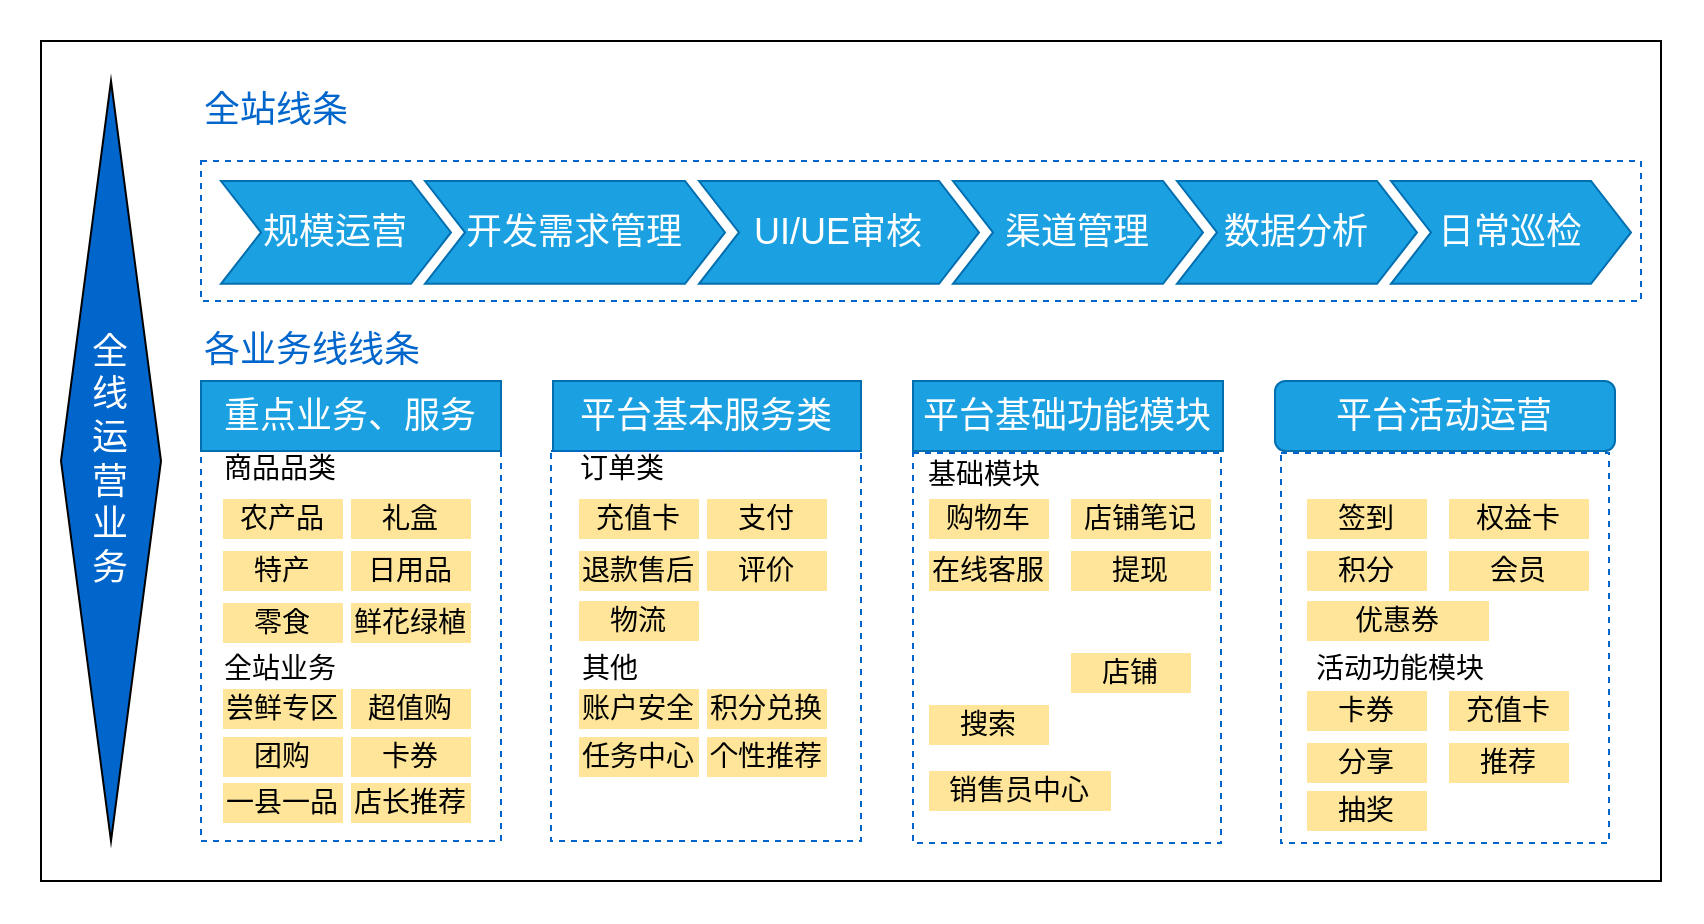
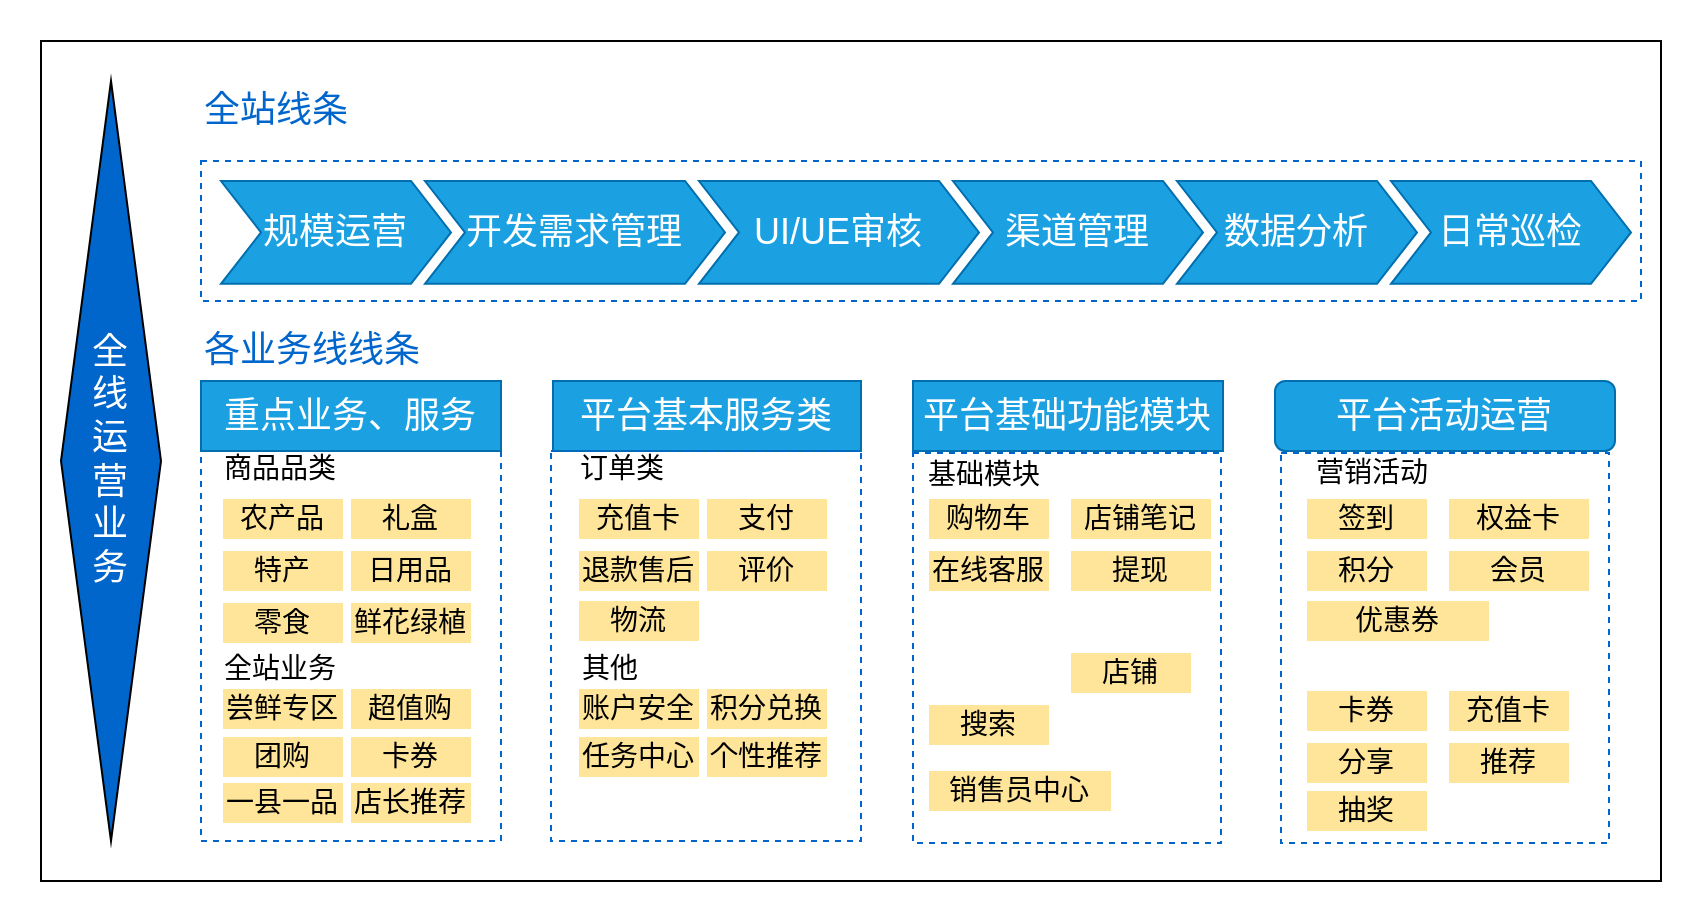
  <mxCell id="0" />
  <mxCell id="1" parent="0" />
  <mxCell id="2" value="" style="whiteSpace=wrap;html=1;fontSize=14;" vertex="1" parent="1"><mxGeometry x="20" y="20" width="810" height="420" as="geometry" /></mxCell>
  <mxCell id="3" value="全&lt;br style=&quot;font-size: 18px;&quot;&gt;线&lt;br style=&quot;font-size: 18px;&quot;&gt;运&lt;br style=&quot;font-size: 18px;&quot;&gt;营&lt;br style=&quot;font-size: 18px;&quot;&gt;业&lt;br style=&quot;font-size: 18px;&quot;&gt;务" style="rhombus;whiteSpace=wrap;html=1;fillColor=#0066CC;fontColor=#FFFFFF;fontSize=18;" vertex="1" parent="1"><mxGeometry x="30" y="40" width="50" height="380" as="geometry" /></mxCell>
  <mxCell id="4" value="&lt;font color=&quot;#0066cc&quot;&gt;全站线条&lt;/font&gt;" style="text;html=1;strokeColor=none;fillColor=none;align=left;verticalAlign=middle;whiteSpace=wrap;rounded=0;fontSize=18;fontColor=#FFFFFF;" vertex="1" parent="1"><mxGeometry x="100" y="40" width="170" height="30" as="geometry" /></mxCell>
  <mxCell id="5" value="" style="group" vertex="1" connectable="0" parent="1"><mxGeometry x="110" y="90" width="710" height="60" as="geometry" /></mxCell>
  <mxCell id="6" value="规模运营" style="shape=step;perimeter=stepPerimeter;whiteSpace=wrap;html=1;fixedSize=1;strokeColor=#006EAF;fontSize=18;fillColor=#1ba1e2;fontColor=#ffffff;" vertex="1" parent="5"><mxGeometry width="115" height="51.429" as="geometry" /></mxCell>
  <mxCell id="7" value="开发需求管理" style="shape=step;perimeter=stepPerimeter;whiteSpace=wrap;html=1;fixedSize=1;strokeColor=#006EAF;fontSize=18;fillColor=#1ba1e2;fontColor=#ffffff;" vertex="1" parent="5"><mxGeometry x="102" width="150" height="51.429" as="geometry" /></mxCell>
  <mxCell id="8" value="UI/UE审核" style="shape=step;perimeter=stepPerimeter;whiteSpace=wrap;html=1;fixedSize=1;strokeColor=#006EAF;fontSize=18;fillColor=#1ba1e2;fontColor=#ffffff;" vertex="1" parent="5"><mxGeometry x="239" width="140" height="51.429" as="geometry" /></mxCell>
  <mxCell id="9" value="渠道管理" style="shape=step;perimeter=stepPerimeter;whiteSpace=wrap;html=1;fixedSize=1;strokeColor=#006EAF;fontSize=18;fillColor=#1ba1e2;fontColor=#ffffff;" vertex="1" parent="5"><mxGeometry x="366" width="125" height="51.429" as="geometry" /></mxCell>
  <mxCell id="10" value="数据分析" style="shape=step;perimeter=stepPerimeter;whiteSpace=wrap;html=1;fixedSize=1;strokeColor=#006EAF;fontSize=18;fillColor=#1ba1e2;fontColor=#ffffff;" vertex="1" parent="5"><mxGeometry x="478" width="120" height="51.429" as="geometry" /></mxCell>
  <mxCell id="11" value="日常巡检" style="shape=step;perimeter=stepPerimeter;whiteSpace=wrap;html=1;fixedSize=1;strokeColor=#006EAF;fontSize=18;fillColor=#1ba1e2;fontColor=#ffffff;" vertex="1" parent="5"><mxGeometry x="585" width="120" height="51.429" as="geometry" /></mxCell>
  <mxCell id="12" value="" style="rounded=0;whiteSpace=wrap;html=1;fontSize=18;fontColor=#0066CC;fillColor=none;dashed=1;strokeColor=#0066CC;" vertex="1" parent="5"><mxGeometry x="-10" y="-10" width="720" height="70" as="geometry" /></mxCell>
  <mxCell id="13" value="&lt;font color=&quot;#0066cc&quot;&gt;各业务线线条&lt;/font&gt;" style="text;html=1;strokeColor=none;fillColor=none;align=left;verticalAlign=middle;whiteSpace=wrap;rounded=0;fontSize=18;fontColor=#FFFFFF;" vertex="1" parent="1"><mxGeometry x="100" y="160" width="170" height="30" as="geometry" /></mxCell>
  <mxCell id="14" value="" style="rounded=0;whiteSpace=wrap;html=1;fontSize=18;fontColor=#0066CC;fillColor=none;dashed=1;strokeColor=#0066CC;" vertex="1" parent="1"><mxGeometry x="100" y="225" width="150" height="195" as="geometry" /></mxCell>
  <mxCell id="15" value="重点业务、服务" style="rounded=0;whiteSpace=wrap;html=1;strokeColor=#006EAF;fontSize=18;fontColor=#ffffff;fillColor=#1ba1e2;" vertex="1" parent="1"><mxGeometry x="100" y="190" width="150" height="35" as="geometry" /></mxCell>
  <mxCell id="16" value="平台基本服务类" style="rounded=0;whiteSpace=wrap;html=1;strokeColor=#006EAF;fontSize=18;fontColor=#ffffff;fillColor=#1ba1e2;" vertex="1" parent="1"><mxGeometry x="276" y="190" width="154" height="35" as="geometry" /></mxCell>
  <mxCell id="17" value="平台基础功能模块" style="rounded=0;whiteSpace=wrap;html=1;strokeColor=#006EAF;fontSize=18;fontColor=#ffffff;fillColor=#1ba1e2;" vertex="1" parent="1"><mxGeometry x="456" y="190" width="155" height="35" as="geometry" /></mxCell>
  <mxCell id="18" value="平台活动运营" style="whiteSpace=wrap;html=1;strokeColor=#006EAF;fontSize=18;fontColor=#ffffff;fillColor=#1ba1e2;rounded=1;" vertex="1" parent="1"><mxGeometry x="637" y="190" width="170" height="35" as="geometry" /></mxCell>
  <mxCell id="19" value="农产品" style="rounded=0;whiteSpace=wrap;html=1;strokeColor=none;fontSize=14;fontColor=#000000;fillColor=#FFE599;" vertex="1" parent="1"><mxGeometry x="111" y="249" width="60" height="20" as="geometry" /></mxCell>
  <mxCell id="20" value="&lt;font color=&quot;#000000&quot; style=&quot;font-size: 14px;&quot;&gt;商品品类&lt;/font&gt;" style="text;html=1;strokeColor=none;fillColor=none;align=left;verticalAlign=middle;whiteSpace=wrap;rounded=0;fontSize=18;fontColor=#0066CC;" vertex="1" parent="1"><mxGeometry x="110" y="223" width="90" height="20" as="geometry" /></mxCell>
  <mxCell id="21" value="礼盒" style="rounded=0;whiteSpace=wrap;html=1;strokeColor=none;fontSize=14;fontColor=#000000;fillColor=#FFE599;" vertex="1" parent="1"><mxGeometry x="175" y="249" width="60" height="20" as="geometry" /></mxCell>
  <mxCell id="22" value="特产" style="rounded=0;whiteSpace=wrap;html=1;strokeColor=none;fontSize=14;fontColor=#000000;fillColor=#FFE599;" vertex="1" parent="1"><mxGeometry x="111" y="275" width="60" height="20" as="geometry" /></mxCell>
  <mxCell id="23" value="日用品" style="rounded=0;whiteSpace=wrap;html=1;strokeColor=none;fontSize=14;fontColor=#000000;fillColor=#FFE599;" vertex="1" parent="1"><mxGeometry x="175" y="275" width="60" height="20" as="geometry" /></mxCell>
  <mxCell id="24" value="零食" style="rounded=0;whiteSpace=wrap;html=1;strokeColor=none;fontSize=14;fontColor=#000000;fillColor=#FFE599;" vertex="1" parent="1"><mxGeometry x="111" y="301" width="60" height="20" as="geometry" /></mxCell>
  <mxCell id="25" value="鲜花绿植" style="rounded=0;whiteSpace=wrap;html=1;strokeColor=none;fontSize=14;fontColor=#000000;fillColor=#FFE599;" vertex="1" parent="1"><mxGeometry x="175" y="301" width="60" height="20" as="geometry" /></mxCell>
  <mxCell id="26" value="尝鲜专区" style="rounded=0;whiteSpace=wrap;html=1;strokeColor=none;fontSize=14;fontColor=#000000;fillColor=#FFE599;" vertex="1" parent="1"><mxGeometry x="111" y="344" width="60" height="20" as="geometry" /></mxCell>
  <mxCell id="27" value="超值购" style="rounded=0;whiteSpace=wrap;html=1;strokeColor=none;fontSize=14;fontColor=#000000;fillColor=#FFE599;" vertex="1" parent="1"><mxGeometry x="175" y="344" width="60" height="20" as="geometry" /></mxCell>
  <mxCell id="28" value="&lt;font color=&quot;#000000&quot; style=&quot;font-size: 14px;&quot;&gt;全站业务&lt;/font&gt;" style="text;html=1;strokeColor=none;fillColor=none;align=left;verticalAlign=middle;whiteSpace=wrap;rounded=0;fontSize=18;fontColor=#0066CC;" vertex="1" parent="1"><mxGeometry x="110" y="323" width="90" height="20" as="geometry" /></mxCell>
  <mxCell id="29" value="团购" style="rounded=0;whiteSpace=wrap;html=1;strokeColor=none;fontSize=14;fontColor=#000000;fillColor=#FFE599;" vertex="1" parent="1"><mxGeometry x="111" y="368" width="60" height="20" as="geometry" /></mxCell>
  <mxCell id="30" value="卡券" style="rounded=0;whiteSpace=wrap;html=1;strokeColor=none;fontSize=14;fontColor=#000000;fillColor=#FFE599;" vertex="1" parent="1"><mxGeometry x="175" y="368" width="60" height="20" as="geometry" /></mxCell>
  <mxCell id="31" value="一县一品" style="rounded=0;whiteSpace=wrap;html=1;strokeColor=none;fontSize=14;fontColor=#000000;fillColor=#FFE599;" vertex="1" parent="1"><mxGeometry x="111" y="391" width="60" height="20" as="geometry" /></mxCell>
  <mxCell id="32" value="店长推荐" style="rounded=0;whiteSpace=wrap;html=1;strokeColor=none;fontSize=14;fontColor=#000000;fillColor=#FFE599;" vertex="1" parent="1"><mxGeometry x="175" y="391" width="60" height="20" as="geometry" /></mxCell>
  <mxCell id="33" value="" style="rounded=0;whiteSpace=wrap;html=1;fontSize=18;fontColor=#0066CC;fillColor=none;dashed=1;strokeColor=#0066CC;" vertex="1" parent="1"><mxGeometry x="275" y="225" width="155" height="195" as="geometry" /></mxCell>
  <mxCell id="34" value="充值卡" style="rounded=0;whiteSpace=wrap;html=1;strokeColor=none;fontSize=14;fontColor=#000000;fillColor=#FFE599;" vertex="1" parent="1"><mxGeometry x="289" y="249" width="60" height="20" as="geometry" /></mxCell>
  <mxCell id="35" value="&lt;font color=&quot;#000000&quot; style=&quot;font-size: 14px;&quot;&gt;订单类&lt;/font&gt;" style="text;html=1;strokeColor=none;fillColor=none;align=left;verticalAlign=middle;whiteSpace=wrap;rounded=0;fontSize=18;fontColor=#0066CC;" vertex="1" parent="1"><mxGeometry x="288" y="223" width="90" height="20" as="geometry" /></mxCell>
  <mxCell id="36" value="支付" style="rounded=0;whiteSpace=wrap;html=1;strokeColor=none;fontSize=14;fontColor=#000000;fillColor=#FFE599;" vertex="1" parent="1"><mxGeometry x="353" y="249" width="60" height="20" as="geometry" /></mxCell>
  <mxCell id="37" value="退款售后" style="rounded=0;whiteSpace=wrap;html=1;strokeColor=none;fontSize=14;fontColor=#000000;fillColor=#FFE599;" vertex="1" parent="1"><mxGeometry x="289" y="275" width="60" height="20" as="geometry" /></mxCell>
  <mxCell id="38" value="评价" style="rounded=0;whiteSpace=wrap;html=1;strokeColor=none;fontSize=14;fontColor=#000000;fillColor=#FFE599;" vertex="1" parent="1"><mxGeometry x="353" y="275" width="60" height="20" as="geometry" /></mxCell>
  <mxCell id="39" value="物流" style="rounded=0;whiteSpace=wrap;html=1;strokeColor=none;fontSize=14;fontColor=#000000;fillColor=#FFE599;" vertex="1" parent="1"><mxGeometry x="289" y="300" width="60" height="20" as="geometry" /></mxCell>
  <mxCell id="40" value="账户安全" style="rounded=0;whiteSpace=wrap;html=1;strokeColor=none;fontSize=14;fontColor=#000000;fillColor=#FFE599;" vertex="1" parent="1"><mxGeometry x="289" y="344" width="60" height="20" as="geometry" /></mxCell>
  <mxCell id="41" value="积分兑换" style="rounded=0;whiteSpace=wrap;html=1;strokeColor=none;fontSize=14;fontColor=#000000;fillColor=#FFE599;" vertex="1" parent="1"><mxGeometry x="353" y="344" width="60" height="20" as="geometry" /></mxCell>
  <mxCell id="42" value="&lt;font color=&quot;#000000&quot; style=&quot;font-size: 14px;&quot;&gt;其他&lt;/font&gt;" style="text;html=1;strokeColor=none;fillColor=none;align=left;verticalAlign=middle;whiteSpace=wrap;rounded=0;fontSize=18;fontColor=#0066CC;" vertex="1" parent="1"><mxGeometry x="289" y="323" width="90" height="20" as="geometry" /></mxCell>
  <mxCell id="43" value="任务中心" style="rounded=0;whiteSpace=wrap;html=1;strokeColor=none;fontSize=14;fontColor=#000000;fillColor=#FFE599;" vertex="1" parent="1"><mxGeometry x="289" y="368" width="60" height="20" as="geometry" /></mxCell>
  <mxCell id="44" value="个性推荐" style="rounded=0;whiteSpace=wrap;html=1;strokeColor=none;fontSize=14;fontColor=#000000;fillColor=#FFE599;" vertex="1" parent="1"><mxGeometry x="353" y="368" width="60" height="20" as="geometry" /></mxCell>
  <mxCell id="45" value="" style="rounded=0;whiteSpace=wrap;html=1;fontSize=18;fontColor=#0066CC;fillColor=none;dashed=1;strokeColor=#0066CC;" vertex="1" parent="1"><mxGeometry x="456" y="226" width="154" height="195" as="geometry" /></mxCell>
  <mxCell id="46" value="购物车" style="rounded=0;whiteSpace=wrap;html=1;strokeColor=none;fontSize=14;fontColor=#000000;fillColor=#FFE599;" vertex="1" parent="1"><mxGeometry x="464" y="249" width="60" height="20" as="geometry" /></mxCell>
  <mxCell id="47" value="店铺笔记" style="rounded=0;whiteSpace=wrap;html=1;strokeColor=none;fontSize=14;fontColor=#000000;fillColor=#FFE599;" vertex="1" parent="1"><mxGeometry x="535" y="249" width="70" height="20" as="geometry" /></mxCell>
  <mxCell id="48" value="在线客服" style="rounded=0;whiteSpace=wrap;html=1;strokeColor=none;fontSize=14;fontColor=#000000;fillColor=#FFE599;" vertex="1" parent="1"><mxGeometry x="464" y="275" width="60" height="20" as="geometry" /></mxCell>
  <mxCell id="49" value="提现" style="rounded=0;whiteSpace=wrap;html=1;strokeColor=none;fontSize=14;fontColor=#000000;fillColor=#FFE599;" vertex="1" parent="1"><mxGeometry x="535" y="275" width="70" height="20" as="geometry" /></mxCell>
  <mxCell id="50" value="销售员中心" style="rounded=0;whiteSpace=wrap;html=1;strokeColor=none;fontSize=14;fontColor=#000000;fillColor=#FFE599;" vertex="1" parent="1"><mxGeometry x="464" y="385" width="91" height="20" as="geometry" /></mxCell>
  <mxCell id="51" value="店铺" style="rounded=0;whiteSpace=wrap;html=1;strokeColor=none;fontSize=14;fontColor=#000000;fillColor=#FFE599;" vertex="1" parent="1"><mxGeometry x="535" y="326" width="60" height="20" as="geometry" /></mxCell>
  <mxCell id="52" value="搜索" style="rounded=0;whiteSpace=wrap;html=1;strokeColor=none;fontSize=14;fontColor=#000000;fillColor=#FFE599;" vertex="1" parent="1"><mxGeometry x="464" y="352" width="60" height="20" as="geometry" /></mxCell>
  <mxCell id="53" value="" style="rounded=0;whiteSpace=wrap;html=1;fontSize=18;fontColor=#0066CC;fillColor=none;dashed=1;strokeColor=#0066CC;" vertex="1" parent="1"><mxGeometry x="640" y="226" width="164" height="195" as="geometry" /></mxCell>
  <mxCell id="54" value="签到" style="rounded=0;whiteSpace=wrap;html=1;strokeColor=none;fontSize=14;fontColor=#000000;fillColor=#FFE599;" vertex="1" parent="1"><mxGeometry x="653" y="249" width="60" height="20" as="geometry" /></mxCell>
  <mxCell id="55" value="权益卡" style="rounded=0;whiteSpace=wrap;html=1;strokeColor=none;fontSize=14;fontColor=#000000;fillColor=#FFE599;" vertex="1" parent="1"><mxGeometry x="724" y="249" width="70" height="20" as="geometry" /></mxCell>
  <mxCell id="56" value="积分" style="rounded=0;whiteSpace=wrap;html=1;strokeColor=none;fontSize=14;fontColor=#000000;fillColor=#FFE599;" vertex="1" parent="1"><mxGeometry x="653" y="275" width="60" height="20" as="geometry" /></mxCell>
  <mxCell id="57" value="会员" style="rounded=0;whiteSpace=wrap;html=1;strokeColor=none;fontSize=14;fontColor=#000000;fillColor=#FFE599;" vertex="1" parent="1"><mxGeometry x="724" y="275" width="70" height="20" as="geometry" /></mxCell>
  <mxCell id="58" value="优惠券" style="rounded=0;whiteSpace=wrap;html=1;strokeColor=none;fontSize=14;fontColor=#000000;fillColor=#FFE599;" vertex="1" parent="1"><mxGeometry x="653" y="300" width="91" height="20" as="geometry" /></mxCell>
  <mxCell id="59" value="卡券" style="rounded=0;whiteSpace=wrap;html=1;strokeColor=none;fontSize=14;fontColor=#000000;fillColor=#FFE599;" vertex="1" parent="1"><mxGeometry x="653" y="345" width="60" height="20" as="geometry" /></mxCell>
  <mxCell id="60" value="充值卡" style="rounded=0;whiteSpace=wrap;html=1;strokeColor=none;fontSize=14;fontColor=#000000;fillColor=#FFE599;" vertex="1" parent="1"><mxGeometry x="724" y="345" width="60" height="20" as="geometry" /></mxCell>
  <mxCell id="61" value="分享" style="rounded=0;whiteSpace=wrap;html=1;strokeColor=none;fontSize=14;fontColor=#000000;fillColor=#FFE599;" vertex="1" parent="1"><mxGeometry x="653" y="371" width="60" height="20" as="geometry" /></mxCell>
  <mxCell id="62" value="&lt;font color=&quot;#000000&quot; style=&quot;font-size: 14px;&quot;&gt;基础模块&lt;/font&gt;" style="text;html=1;strokeColor=none;fillColor=none;align=left;verticalAlign=middle;whiteSpace=wrap;rounded=0;fontSize=18;fontColor=#0066CC;" vertex="1" parent="1"><mxGeometry x="462" y="226" width="90" height="20" as="geometry" /></mxCell>
- <mxCell id="64" value="&lt;font color=&quot;#000000&quot; style=&quot;font-size: 14px;&quot;&gt;活动功能模块&lt;/font&gt;" style="text;html=1;strokeColor=none;fillColor=none;align=left;verticalAlign=middle;whiteSpace=wrap;rounded=0;fontSize=18;fontColor=#0066CC;" vertex="1" parent="1"><mxGeometry x="656" y="323" width="90" height="20" as="geometry" /></mxCell>
+ <mxCell id="63" value="&lt;font color=&quot;#000000&quot; style=&quot;font-size: 14px;&quot;&gt;营销活动&lt;/font&gt;" style="text;html=1;strokeColor=none;fillColor=none;align=left;verticalAlign=middle;whiteSpace=wrap;rounded=0;fontSize=18;fontColor=#0066CC;" vertex="1" parent="1"><mxGeometry x="656" y="225" width="90" height="20" as="geometry" /></mxCell>
  <mxCell id="65" value="推荐" style="rounded=0;whiteSpace=wrap;html=1;strokeColor=none;fontSize=14;fontColor=#000000;fillColor=#FFE599;" vertex="1" parent="1"><mxGeometry x="724" y="371" width="60" height="20" as="geometry" /></mxCell>
  <mxCell id="66" value="抽奖" style="rounded=0;whiteSpace=wrap;html=1;strokeColor=none;fontSize=14;fontColor=#000000;fillColor=#FFE599;" vertex="1" parent="1"><mxGeometry x="653" y="395" width="60" height="20" as="geometry" /></mxCell>
